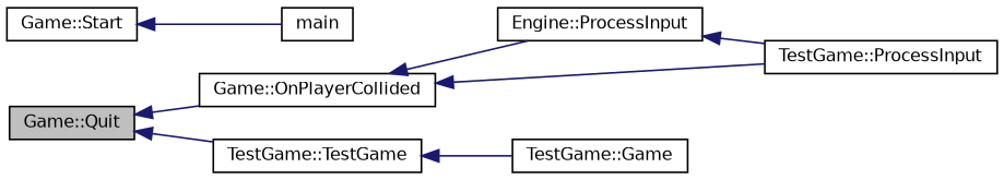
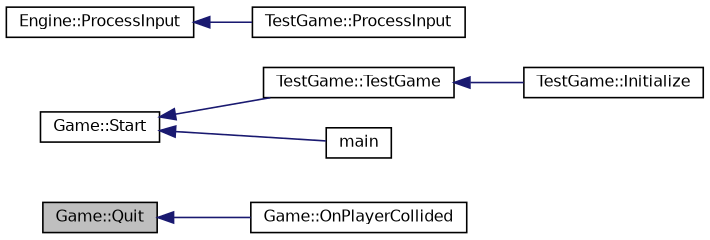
  digraph {
    rankdir=LR
    node [color=black fillcolor=white fontname=Helvetica fontsize=10 shape=record style=filled]
    edge [color=midnightblue dir=back fontname=Helvetica fontsize=10 labelfontname=Helvetica labelfontsize=10 style=solid]
    n1 [fillcolor=grey75 fontcolor=black height=0.2 label="Game::Quit" width=0.4]
    n2 [height=0.2 label="Game::OnPlayerCollided" width=0.4]
    n3 [height=0.2 label="TestGame::TestGame" width=0.4]
    n4 [height=0.2 label="Engine::ProcessInput" width=0.4]
    n5 [height=0.2 label="TestGame::ProcessInput" width=0.4]
-   n6 [height=0.2 label="TestGame::Game" width=0.4]
+   n6 [height=0.2 label="TestGame::Initialize" width=0.4]
    n7 [height=0.2 label="Game::Start" width=0.4]
    n8 [height=0.2 label=main width=0.4]
    n1 -> n2
-   n1 -> n3
-   n2 -> n4
-   n2 -> n5
+   n7 -> n3
    n3 -> n6
    n4 -> n5
    n7 -> n8
  }
